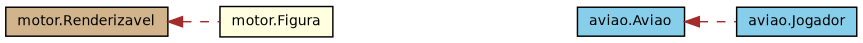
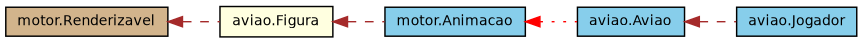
  digraph {
    rankdir=LR
    node [color=black fillcolor=skyblue fontname=Helvetica fontsize=10 shape=record style=filled]
    edge [color=brown dir=back fontname=Helvetica fontsize=10 labelfontname=Helvetica labelfontsize=10 style=dashed]
    n1 [fontcolor=black height=0.2 label="aviao.Aviao" width=0.4]
    n2 [height=0.2 label="aviao.Jogador" width=0.4]
-   n4 [fillcolor=lightyellow height=0.2 label="motor.Figura" width=0.4]
+   n3 [height=0.2 label="motor.Animacao" width=0.4]
+   n4 [fillcolor=lightyellow height=0.2 label="aviao.Figura" width=0.4]
    n5 [fillcolor=tan height=0.2 label="motor.Renderizavel" width=0.4]
    n1 -> n2
+   n3 -> n1 [color=red style=dotted]
+   n4 -> n3
    n5 -> n4
  }
